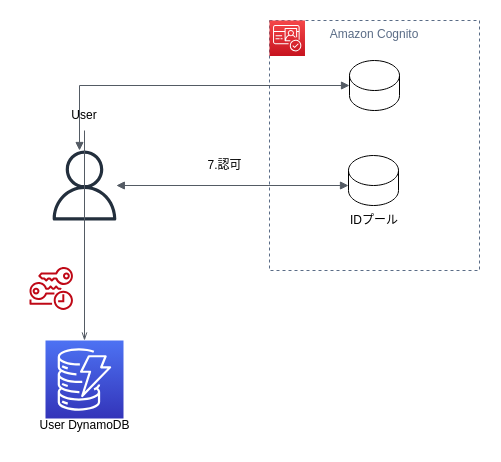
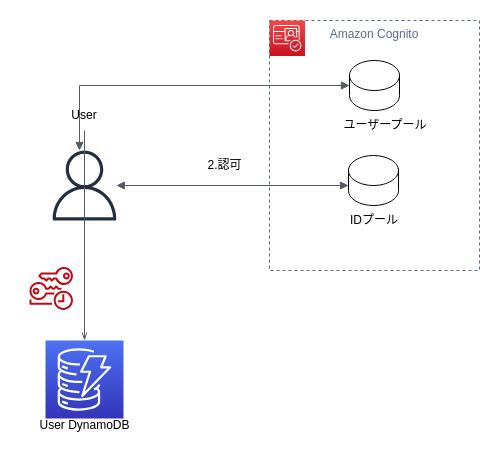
  <mxCell id="0" />
  <mxCell id="1" parent="0" />
  <mxCell id="2" value="" style="sketch=0;outlineConnect=0;fontColor=#232F3E;gradientColor=none;fillColor=#232F3D;strokeColor=none;dashed=0;verticalLabelPosition=bottom;verticalAlign=top;align=center;html=1;fontSize=12;fontStyle=0;aspect=fixed;pointerEvents=1;shape=mxgraph.aws4.user;" vertex="1" parent="1"><mxGeometry x="49" y="150" width="70" height="70" as="geometry" /></mxCell>
  <mxCell id="3" value="" style="sketch=0;outlineConnect=0;fontColor=#232F3E;gradientColor=none;fillColor=#BF0816;strokeColor=none;dashed=0;verticalLabelPosition=bottom;verticalAlign=top;align=center;html=1;fontSize=12;fontStyle=0;aspect=fixed;pointerEvents=1;shape=mxgraph.aws4.temporary_security_credential;" vertex="1" parent="1"><mxGeometry x="29" y="266" width="43.44" height="44" as="geometry" /></mxCell>
  <mxCell id="4" value="User" style="text;html=1;strokeColor=none;fillColor=none;align=center;verticalAlign=middle;whiteSpace=wrap;rounded=0;" vertex="1" parent="1"><mxGeometry x="54" y="100" width="60" height="30" as="geometry" /></mxCell>
  <mxCell id="5" value="" style="group" vertex="1" connectable="0" parent="1"><mxGeometry x="269" y="20" width="210" height="250" as="geometry" /></mxCell>
  <mxCell id="6" value="Amazon Cognito" style="fillColor=none;strokeColor=#5A6C86;dashed=1;verticalAlign=top;fontStyle=0;fontColor=#5A6C86;fontSize=12;" vertex="1" parent="5"><mxGeometry width="210" height="250" as="geometry" /></mxCell>
  <mxCell id="7" value="" style="sketch=0;points=[[0,0,0],[0.25,0,0],[0.5,0,0],[0.75,0,0],[1,0,0],[0,1,0],[0.25,1,0],[0.5,1,0],[0.75,1,0],[1,1,0],[0,0.25,0],[0,0.5,0],[0,0.75,0],[1,0.25,0],[1,0.5,0],[1,0.75,0]];outlineConnect=0;fontColor=#232F3E;gradientColor=#F54749;gradientDirection=north;fillColor=#C7131F;strokeColor=#ffffff;dashed=0;verticalLabelPosition=bottom;verticalAlign=top;align=center;html=1;fontSize=12;fontStyle=0;aspect=fixed;shape=mxgraph.aws4.resourceIcon;resIcon=mxgraph.aws4.cognito;" vertex="1" parent="5"><mxGeometry width="35.493" height="35.493" as="geometry" /></mxCell>
  <mxCell id="8" value="" style="group" vertex="1" connectable="0" parent="5"><mxGeometry x="70" y="40" width="92" height="80" as="geometry" /></mxCell>
  <mxCell id="9" value="" style="shape=cylinder3;whiteSpace=wrap;html=1;boundedLbl=1;backgroundOutline=1;size=15;fontSize=12;" vertex="1" parent="8"><mxGeometry x="10" width="50" height="50" as="geometry" /></mxCell>
+ <mxCell id="10" value="ユーザープール" style="text;html=1;strokeColor=none;fillColor=none;align=center;verticalAlign=middle;whiteSpace=wrap;rounded=0;fontSize=12;" vertex="1" parent="8"><mxGeometry y="50" width="92" height="30" as="geometry" /></mxCell>
  <mxCell id="11" value="" style="group" vertex="1" connectable="0" parent="5"><mxGeometry x="59" y="135" width="92" height="80" as="geometry" /></mxCell>
  <mxCell id="12" value="" style="shape=cylinder3;whiteSpace=wrap;html=1;boundedLbl=1;backgroundOutline=1;size=15;fontSize=12;" vertex="1" parent="11"><mxGeometry x="20" width="50" height="50" as="geometry" /></mxCell>
  <mxCell id="13" value="IDプール" style="text;html=1;strokeColor=none;fillColor=none;align=center;verticalAlign=middle;whiteSpace=wrap;rounded=0;fontSize=12;" vertex="1" parent="11"><mxGeometry y="50" width="92" height="30" as="geometry" /></mxCell>
  <mxCell id="14" value="" style="group" vertex="1" connectable="0" parent="1"><mxGeometry x="20.5" y="340" width="127" height="100" as="geometry" /></mxCell>
  <mxCell id="15" value="" style="sketch=0;points=[[0,0,0],[0.25,0,0],[0.5,0,0],[0.75,0,0],[1,0,0],[0,1,0],[0.25,1,0],[0.5,1,0],[0.75,1,0],[1,1,0],[0,0.25,0],[0,0.5,0],[0,0.75,0],[1,0.25,0],[1,0.5,0],[1,0.75,0]];outlineConnect=0;fontColor=#232F3E;gradientColor=#4D72F3;gradientDirection=north;fillColor=#3334B9;strokeColor=#ffffff;dashed=0;verticalLabelPosition=bottom;verticalAlign=top;align=center;html=1;fontSize=12;fontStyle=0;aspect=fixed;shape=mxgraph.aws4.resourceIcon;resIcon=mxgraph.aws4.dynamodb;" vertex="1" parent="14"><mxGeometry x="24.5" width="78" height="78" as="geometry" /></mxCell>
  <mxCell id="16" value="User DynamoDB" style="text;html=1;strokeColor=none;fillColor=none;align=center;verticalAlign=middle;whiteSpace=wrap;rounded=0;fontSize=12;" vertex="1" parent="14"><mxGeometry y="70" width="127" height="30" as="geometry" /></mxCell>
- <mxCell id="17" value="7.認可" style="text;html=1;strokeColor=none;fillColor=none;align=center;verticalAlign=middle;whiteSpace=wrap;rounded=0;fontSize=12;" vertex="1" parent="1"><mxGeometry x="169" y="150" width="111" height="30" as="geometry" /></mxCell>
+ <mxCell id="17" value="2.認可" style="text;html=1;strokeColor=none;fillColor=none;align=center;verticalAlign=middle;whiteSpace=wrap;rounded=0;fontSize=12;" vertex="1" parent="1"><mxGeometry x="169" y="150" width="111" height="30" as="geometry" /></mxCell>
  <mxCell id="18" value="" style="edgeStyle=orthogonalEdgeStyle;html=1;endArrow=block;elbow=vertical;startArrow=block;startFill=1;endFill=1;strokeColor=#545B64;rounded=0;fontSize=12;entryX=0;entryY=0.5;entryDx=0;entryDy=0;entryPerimeter=0;" edge="1" parent="1" source="2" target="9"><mxGeometry width="100" relative="1" as="geometry"><mxPoint x="79" y="90" as="sourcePoint" /><mxPoint x="169" y="100" as="targetPoint" /><Array as="points"><mxPoint x="79" y="85" /></Array></mxGeometry></mxCell>
  <mxCell id="19" value="" style="edgeStyle=orthogonalEdgeStyle;html=1;endArrow=block;elbow=vertical;startArrow=block;startFill=1;endFill=1;strokeColor=#545B64;rounded=0;fontSize=12;entryX=0;entryY=0;entryDx=0;entryDy=30;entryPerimeter=0;" edge="1" parent="1" source="2" target="12"><mxGeometry width="100" relative="1" as="geometry"><mxPoint x="158" y="190" as="sourcePoint" /><mxPoint x="258" y="190" as="targetPoint" /></mxGeometry></mxCell>
  <mxCell id="20" value="" style="edgeStyle=orthogonalEdgeStyle;html=1;endArrow=none;elbow=vertical;startArrow=openThin;startFill=0;strokeColor=#545B64;rounded=0;fontSize=12;entryX=0.5;entryY=1;entryDx=0;entryDy=0;exitX=0.5;exitY=0;exitDx=0;exitDy=0;exitPerimeter=0;" edge="1" parent="1" source="15" target="4"><mxGeometry width="100" relative="1" as="geometry"><mxPoint x="29" y="290" as="sourcePoint" /><mxPoint x="129" y="290" as="targetPoint" /></mxGeometry></mxCell>
